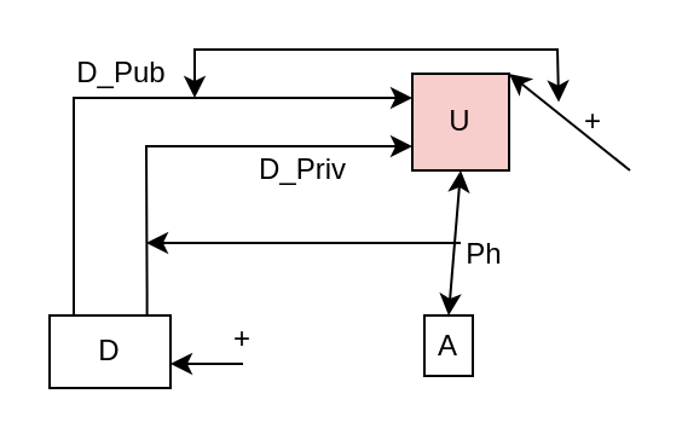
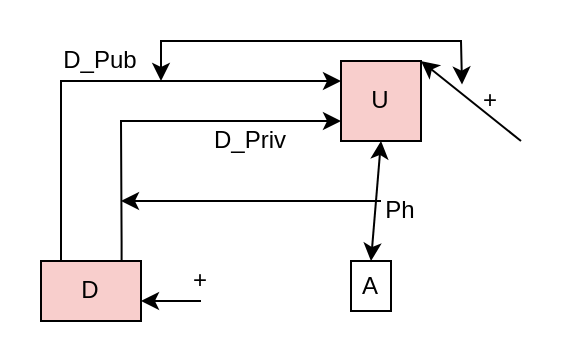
  <mxCell id="0" />
  <mxCell id="1" parent="0" />
  <mxCell id="2" style="edgeStyle=orthogonalEdgeStyle;rounded=0;orthogonalLoop=1;jettySize=auto;html=1;entryX=0;entryY=0.75;entryDx=0;entryDy=0;exitX=0.806;exitY=0.002;exitDx=0;exitDy=0;exitPerimeter=0;" parent="1" source="14" edge="1"><mxGeometry relative="1" as="geometry"><mxPoint x="70" y="120" as="sourcePoint" /><mxPoint x="170" y="60" as="targetPoint" /><Array as="points"><mxPoint x="60" y="120" /><mxPoint x="60" y="120" /><mxPoint x="60" y="60" /></Array></mxGeometry></mxCell>
  <mxCell id="3" style="edgeStyle=orthogonalEdgeStyle;rounded=0;orthogonalLoop=1;jettySize=auto;html=1;entryX=0;entryY=0.25;entryDx=0;entryDy=0;" parent="1" edge="1"><mxGeometry relative="1" as="geometry"><mxPoint x="30" y="130" as="sourcePoint" /><mxPoint x="170" y="40" as="targetPoint" /><Array as="points"><mxPoint x="30" y="130" /><mxPoint x="30" y="40" /></Array></mxGeometry></mxCell>
  <mxCell id="4" value="" style="endArrow=classic;startArrow=classic;html=1;rounded=0;exitX=0.5;exitY=0;exitDx=0;exitDy=0;entryX=0.5;entryY=1;entryDx=0;entryDy=0;" parent="1" source="15" edge="1"><mxGeometry width="50" height="50" relative="1" as="geometry"><mxPoint x="190" y="140" as="sourcePoint" /><mxPoint x="190" y="70" as="targetPoint" /><Array as="points" /></mxGeometry></mxCell>
  <mxCell id="5" value="" style="endArrow=classic;html=1;rounded=0;" parent="1" edge="1"><mxGeometry width="50" height="50" relative="1" as="geometry"><mxPoint x="190" y="100" as="sourcePoint" /><mxPoint x="60" y="100" as="targetPoint" /></mxGeometry></mxCell>
  <mxCell id="6" value="Ph" style="text;html=1;align=center;verticalAlign=middle;whiteSpace=wrap;rounded=0;" parent="1" vertex="1"><mxGeometry x="190" y="90" width="20" height="30" as="geometry" /></mxCell>
  <mxCell id="7" value="" style="endArrow=classic;html=1;rounded=0;" parent="1" edge="1"><mxGeometry width="50" height="50" relative="1" as="geometry"><mxPoint x="260" y="70" as="sourcePoint" /><mxPoint x="210" y="30" as="targetPoint" /></mxGeometry></mxCell>
  <mxCell id="8" value="" style="endArrow=classic;html=1;rounded=0;exitX=0.5;exitY=1;exitDx=0;exitDy=0;" parent="1" edge="1" source="12"><mxGeometry width="50" height="50" relative="1" as="geometry"><mxPoint x="100" y="153" as="sourcePoint" /><mxPoint x="70" y="150" as="targetPoint" /></mxGeometry></mxCell>
  <mxCell id="9" value="+" style="text;html=1;align=center;verticalAlign=middle;whiteSpace=wrap;rounded=0;" parent="1" vertex="1"><mxGeometry x="230" y="40" width="30" height="20" as="geometry" /></mxCell>
  <mxCell id="10" value="D_Pub" style="text;html=1;align=center;verticalAlign=middle;whiteSpace=wrap;rounded=0;" parent="1" vertex="1"><mxGeometry x="30" y="20" width="40" height="20" as="geometry" /></mxCell>
  <mxCell id="11" value="D_Priv" style="text;html=1;align=center;verticalAlign=middle;whiteSpace=wrap;rounded=0;" parent="1" vertex="1"><mxGeometry x="100" y="60" width="50" height="20" as="geometry" /></mxCell>
  <mxCell id="12" value="+" style="text;html=1;align=center;verticalAlign=middle;whiteSpace=wrap;rounded=0;" parent="1" vertex="1"><mxGeometry x="90" y="130" width="20" height="20" as="geometry" /></mxCell>
  <mxCell id="13" value="" style="endArrow=classic;startArrow=classic;html=1;rounded=0;entryX=0.017;entryY=0.089;entryDx=0;entryDy=0;entryPerimeter=0;" parent="1" target="9" edge="1"><mxGeometry width="50" height="50" relative="1" as="geometry"><mxPoint x="80" y="40" as="sourcePoint" /><mxPoint x="280" y="20" as="targetPoint" /><Array as="points"><mxPoint x="80" y="20" /><mxPoint x="230" y="20" /></Array></mxGeometry></mxCell>
- <mxCell id="14" value="D" style="rounded=0;whiteSpace=wrap;html=1;" vertex="1" parent="1"><mxGeometry x="20" y="130" width="50" height="30" as="geometry" /></mxCell>
+ <mxCell id="14" value="D" style="rounded=0;whiteSpace=wrap;html=1;fillColor=#f8cecc;" vertex="1" parent="1"><mxGeometry x="20" y="130" width="50" height="30" as="geometry" /></mxCell>
  <mxCell id="15" value="A" style="rounded=0;whiteSpace=wrap;html=1;" vertex="1" parent="1"><mxGeometry x="175" y="130" width="20" height="25" as="geometry" /></mxCell>
  <mxCell id="16" value="U" style="rounded=0;whiteSpace=wrap;html=1;fillColor=#f8cecc;" vertex="1" parent="1"><mxGeometry x="170" y="30" width="40" height="40" as="geometry" /></mxCell>
